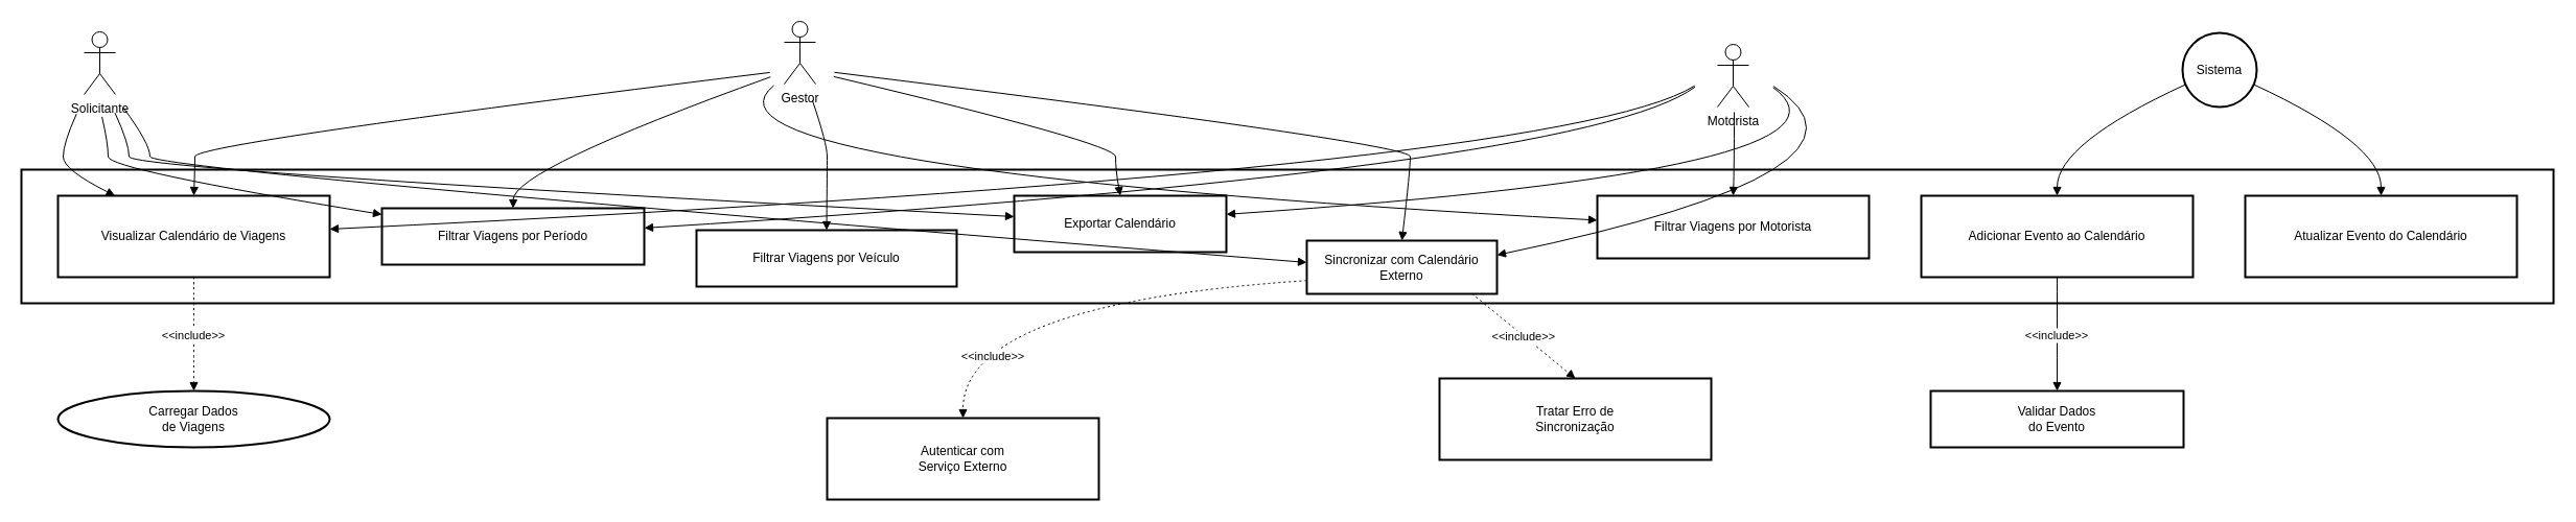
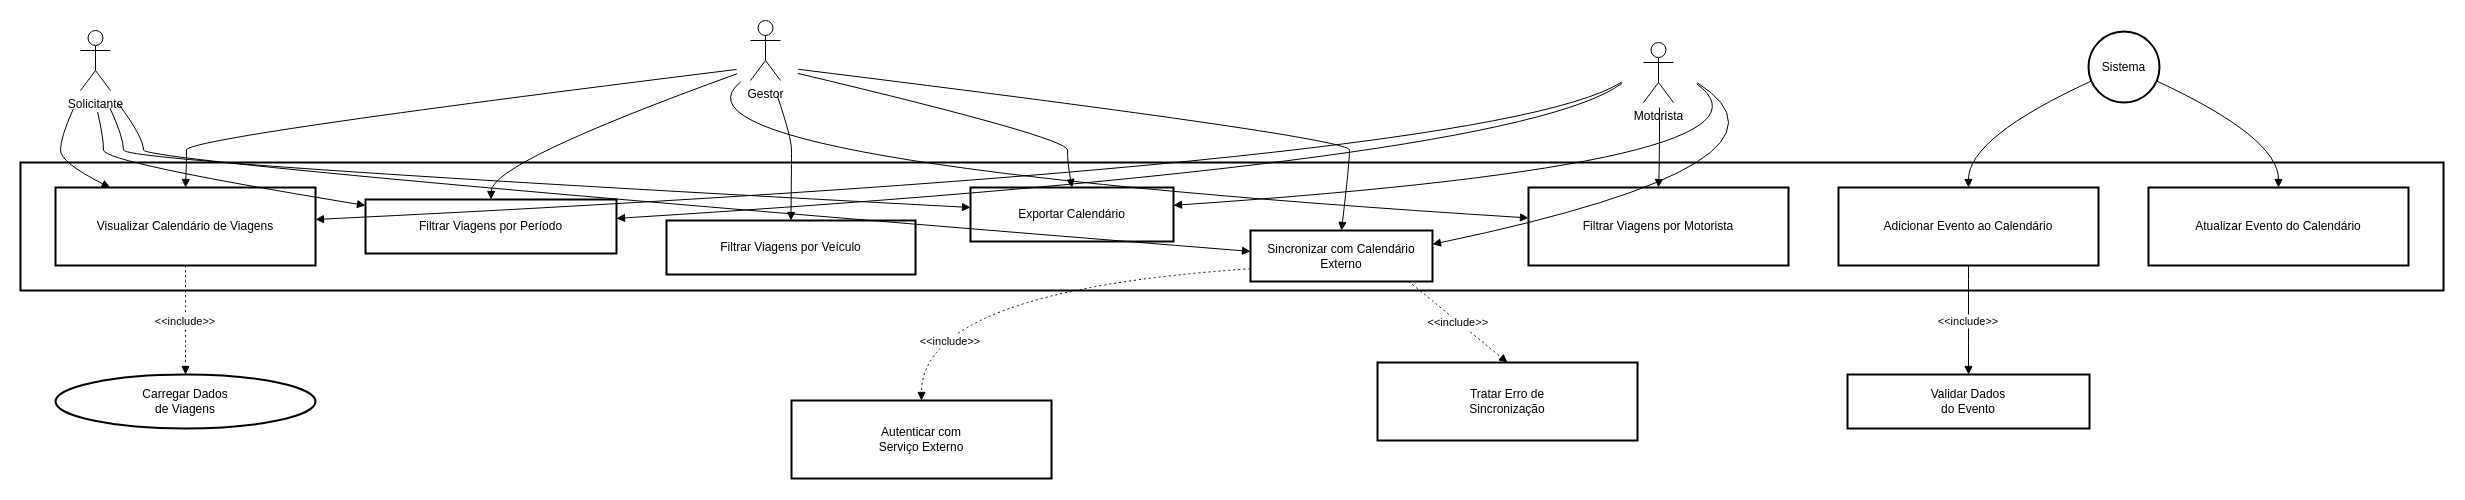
  <mxCell id="0" />
  <mxCell id="1" parent="0" />
  <mxCell id="2" value="&#10;" style="whiteSpace=wrap;strokeWidth=2;" vertex="1" parent="1"><mxGeometry x="20" y="162" width="2423" height="128" as="geometry" /></mxCell>
  <mxCell id="3" value="Sistema" style="ellipse;aspect=fixed;strokeWidth=2;whiteSpace=wrap;" vertex="1" parent="1"><mxGeometry x="2088" y="31" width="71" height="71" as="geometry" /></mxCell>
  <mxCell id="4" value="Visualizar Calendário de Viagens" style="whiteSpace=wrap;strokeWidth=2;" vertex="1" parent="1"><mxGeometry x="55" y="187" width="260" height="78" as="geometry" /></mxCell>
  <mxCell id="5" value="Filtrar Viagens por Período" style="whiteSpace=wrap;strokeWidth=2;" vertex="1" parent="1"><mxGeometry x="365" y="199" width="251" height="54" as="geometry" /></mxCell>
- <mxCell id="6" value="Filtrar Viagens por Motorista" style="whiteSpace=wrap;strokeWidth=2;" vertex="1" parent="1"><mxGeometry x="1528" y="187" width="260" height="60" as="geometry" /></mxCell>
+ <mxCell id="6" value="Filtrar Viagens por Motorista" style="whiteSpace=wrap;strokeWidth=2;" vertex="1" parent="1"><mxGeometry x="1528" y="187" width="260" height="78" as="geometry" /></mxCell>
  <mxCell id="7" value="Filtrar Viagens por Veículo" style="whiteSpace=wrap;strokeWidth=2;" vertex="1" parent="1"><mxGeometry x="666" y="220" width="249" height="54" as="geometry" /></mxCell>
  <mxCell id="8" value="Adicionar Evento ao Calendário" style="whiteSpace=wrap;strokeWidth=2;" vertex="1" parent="1"><mxGeometry x="1838" y="187" width="260" height="78" as="geometry" /></mxCell>
  <mxCell id="9" value="Atualizar Evento do Calendário" style="whiteSpace=wrap;strokeWidth=2;" vertex="1" parent="1"><mxGeometry x="2148" y="187" width="260" height="78" as="geometry" /></mxCell>
  <mxCell id="10" value="Sincronizar com Calendário Externo" style="whiteSpace=wrap;strokeWidth=2;" vertex="1" parent="1"><mxGeometry x="1250" y="230" width="182" height="51" as="geometry" /></mxCell>
  <mxCell id="11" value="Exportar Calendário" style="whiteSpace=wrap;strokeWidth=2;" vertex="1" parent="1"><mxGeometry x="970" y="187" width="203" height="54" as="geometry" /></mxCell>
  <mxCell id="12" value="Carregar Dados&#10;de Viagens" style="ellipse;whiteSpace=wrap;strokeWidth=2;" vertex="1" parent="1"><mxGeometry x="55" y="374" width="260" height="54" as="geometry" /></mxCell>
  <mxCell id="13" value="Validar Dados&#10;do Evento" style="whiteSpace=wrap;strokeWidth=2;" vertex="1" parent="1"><mxGeometry x="1847" y="374" width="242" height="54" as="geometry" /></mxCell>
  <mxCell id="14" value="Autenticar com&#10;Serviço Externo" style="whiteSpace=wrap;strokeWidth=2;" vertex="1" parent="1"><mxGeometry x="791" y="400" width="260" height="78" as="geometry" /></mxCell>
  <mxCell id="15" value="Tratar Erro de&#10;Sincronização" style="whiteSpace=wrap;strokeWidth=2;" vertex="1" parent="1"><mxGeometry x="1377" y="362" width="260" height="78" as="geometry" /></mxCell>
  <mxCell id="16" value="" style="curved=1;startArrow=none;endArrow=block;exitX=0.29;exitY=1;entryX=0.21;entryY=0;rounded=0;" edge="1" parent="1" target="4"><mxGeometry relative="1" as="geometry"><Array as="points"><mxPoint x="60" y="137" /><mxPoint x="60" y="162" /></Array><mxPoint x="72.687" y="108.617" as="sourcePoint" /></mxGeometry></mxCell>
  <mxCell id="17" value="" style="curved=1;startArrow=none;endArrow=block;exitX=0.59;exitY=1;entryX=0;entryY=0.11;rounded=0;" edge="1" parent="1" target="5"><mxGeometry relative="1" as="geometry"><Array as="points"><mxPoint x="103" y="137" /><mxPoint x="103" y="162" /></Array><mxPoint x="97.101" y="111.449" as="sourcePoint" /></mxGeometry></mxCell>
  <mxCell id="18" value="" style="curved=1;startArrow=none;endArrow=block;exitX=0.74;exitY=1;entryX=0;entryY=0.37;rounded=0;" edge="1" parent="1" target="11"><mxGeometry relative="1" as="geometry"><Array as="points"><mxPoint x="123" y="137" /><mxPoint x="123" y="162" /></Array><mxPoint x="109.524" y="107.651" as="sourcePoint" /></mxGeometry></mxCell>
  <mxCell id="19" value="" style="curved=1;startArrow=none;endArrow=block;exitX=0;exitY=0.56;entryX=0.5;entryY=0;rounded=0;" edge="1" parent="1" target="4"><mxGeometry relative="1" as="geometry"><Array as="points"><mxPoint x="186" y="137" /><mxPoint x="186" y="162" /></Array><mxPoint x="736.14" y="68.939" as="sourcePoint" /></mxGeometry></mxCell>
  <mxCell id="20" value="" style="curved=1;startArrow=none;endArrow=block;exitX=0;exitY=0.63;entryX=0.5;entryY=-0.01;rounded=0;" edge="1" parent="1" target="5"><mxGeometry relative="1" as="geometry"><Array as="points"><mxPoint x="491" y="162" /></Array><mxPoint x="736.843" y="73.18" as="sourcePoint" /></mxGeometry></mxCell>
  <mxCell id="21" value="" style="curved=1;startArrow=none;endArrow=block;exitX=0;exitY=0.78;entryX=0;entryY=0.39;rounded=0;" edge="1" parent="1" target="6"><mxGeometry relative="1" as="geometry"><Array as="points"><mxPoint x="641" y="162" /></Array><mxPoint x="740.084" y="81.38" as="sourcePoint" /></mxGeometry></mxCell>
  <mxCell id="22" value="" style="curved=1;startArrow=none;endArrow=block;exitX=0.67;exitY=1;entryX=0.5;entryY=-0.01;rounded=0;" edge="1" parent="1" target="7"><mxGeometry relative="1" as="geometry"><Array as="points"><mxPoint x="791" y="137" /><mxPoint x="791" y="162" /></Array><mxPoint x="776.803" y="95.409" as="sourcePoint" /></mxGeometry></mxCell>
  <mxCell id="23" value="" style="curved=1;startArrow=none;endArrow=block;exitX=1.01;exitY=0.62;entryX=0.5;entryY=-0.01;rounded=0;" edge="1" parent="1" target="11"><mxGeometry relative="1" as="geometry"><Array as="points"><mxPoint x="1067" y="137" /><mxPoint x="1067" y="162" /></Array><mxPoint x="797.229" y="72.87" as="sourcePoint" /></mxGeometry></mxCell>
  <mxCell id="24" value="" style="curved=1;startArrow=none;endArrow=block;exitX=-0.01;exitY=0.71;entryX=1;entryY=0.41;rounded=0;" edge="1" parent="1" target="4"><mxGeometry relative="1" as="geometry"><Array as="points"><mxPoint x="1494" y="162" /></Array><mxPoint x="1621.115" y="81.676" as="sourcePoint" /></mxGeometry></mxCell>
  <mxCell id="25" value="" style="curved=1;startArrow=none;endArrow=block;exitX=-0.01;exitY=0.74;entryX=1;entryY=0.35;rounded=0;" edge="1" parent="1" target="5"><mxGeometry relative="1" as="geometry"><Array as="points"><mxPoint x="1514" y="162" /></Array><mxPoint x="1621.587" y="82.771" as="sourcePoint" /></mxGeometry></mxCell>
  <mxCell id="26" value="" style="curved=1;startArrow=none;endArrow=block;exitX=0.49;exitY=1;entryX=0.5;entryY=0;rounded=0;" edge="1" parent="1" target="6"><mxGeometry relative="1" as="geometry"><Array as="points"><mxPoint x="1659" y="162" /></Array><mxPoint x="1659" y="107" as="sourcePoint" /></mxGeometry></mxCell>
  <mxCell id="27" value="" style="curved=1;startArrow=none;endArrow=block;exitX=0.99;exitY=0.74;entryX=1;entryY=0.33;rounded=0;" edge="1" parent="1" target="11"><mxGeometry relative="1" as="geometry"><Array as="points"><mxPoint x="1803" y="162" /></Array><mxPoint x="1696.187" y="83.266" as="sourcePoint" /></mxGeometry></mxCell>
  <mxCell id="28" value="" style="curved=1;startArrow=none;endArrow=block;exitX=0;exitY=0.72;entryX=0.5;entryY=0;rounded=0;" edge="1" parent="1" source="3" target="8"><mxGeometry relative="1" as="geometry"><Array as="points"><mxPoint x="1968" y="137" /></Array></mxGeometry></mxCell>
  <mxCell id="29" value="" style="curved=1;startArrow=none;endArrow=block;exitX=1;exitY=0.72;entryX=0.5;entryY=0;rounded=0;" edge="1" parent="1" source="3" target="9"><mxGeometry relative="1" as="geometry"><Array as="points"><mxPoint x="2278" y="137" /></Array></mxGeometry></mxCell>
  <mxCell id="30" value="" style="curved=1;startArrow=none;endArrow=block;exitX=0.88;exitY=1;entryX=0;entryY=0.41;rounded=0;" edge="1" parent="1" target="10"><mxGeometry relative="1" as="geometry"><Array as="points"><mxPoint x="143" y="137" /><mxPoint x="143" y="162" /></Array><mxPoint x="117.6" y="102.8" as="sourcePoint" /></mxGeometry></mxCell>
  <mxCell id="31" value="" style="curved=1;startArrow=none;endArrow=block;exitX=1.01;exitY=0.56;entryX=0.5;entryY=0;rounded=0;" edge="1" parent="1" target="10"><mxGeometry relative="1" as="geometry"><Array as="points"><mxPoint x="1349" y="137" /><mxPoint x="1349" y="162" /></Array><mxPoint x="797.873" y="68.807" as="sourcePoint" /></mxGeometry></mxCell>
  <mxCell id="32" value="" style="curved=1;startArrow=none;endArrow=block;exitX=0.99;exitY=0.71;entryX=1;entryY=0.27;rounded=0;" edge="1" parent="1" target="10"><mxGeometry relative="1" as="geometry"><Array as="points"><mxPoint x="1823" y="162" /></Array><mxPoint x="1696.685" y="82.151" as="sourcePoint" /></mxGeometry></mxCell>
  <mxCell id="33" value="&lt;&lt;include&gt;&gt;" style="curved=1;dashed=1;dashPattern=2 3;startArrow=none;endArrow=block;exitX=0.5;exitY=1;entryX=0.5;entryY=0;rounded=0;" edge="1" parent="1" source="4" target="12"><mxGeometry relative="1" as="geometry"><Array as="points" /></mxGeometry></mxCell>
  <mxCell id="34" value="&lt;&lt;include&gt;&gt;" style="curved=1;dashed=0;dashPattern=2 3;startArrow=none;endArrow=block;exitX=0.5;exitY=1;entryX=0.5;entryY=0;rounded=0;" edge="1" parent="1" source="8" target="13"><mxGeometry relative="1" as="geometry"><Array as="points" /></mxGeometry></mxCell>
  <mxCell id="35" value="&lt;&lt;include&gt;&gt;" style="curved=1;dashed=1;dashPattern=2 3;startArrow=none;endArrow=block;exitX=0;exitY=0.75;entryX=0.5;entryY=0;rounded=0;" edge="1" parent="1" source="10" target="14"><mxGeometry x="0.727" y="29" relative="1" as="geometry"><Array as="points"><mxPoint x="921" y="290" /></Array><mxPoint as="offset" /></mxGeometry></mxCell>
  <mxCell id="36" value="&lt;&lt;include&gt;&gt;" style="curved=1;dashed=1;dashPattern=2 3;startArrow=none;endArrow=block;exitX=0.87;exitY=1;entryX=0.5;entryY=0;rounded=0;" edge="1" parent="1" source="10" target="15"><mxGeometry relative="1" as="geometry"><Array as="points" /></mxGeometry></mxCell>
  <mxCell id="37" value="&lt;span style=&quot;text-wrap-mode: wrap;&quot;&gt;Gestor&lt;/span&gt;" style="shape=umlActor;verticalLabelPosition=bottom;verticalAlign=top;html=1;outlineConnect=0;" vertex="1" parent="1"><mxGeometry x="750" y="20" width="30" height="60" as="geometry" /></mxCell>
  <mxCell id="38" value="&lt;span style=&quot;text-wrap-mode: wrap;&quot;&gt;Motorista&lt;/span&gt;" style="shape=umlActor;verticalLabelPosition=bottom;verticalAlign=top;html=1;outlineConnect=0;" vertex="1" parent="1"><mxGeometry x="1643" y="42" width="30" height="60" as="geometry" /></mxCell>
  <mxCell id="39" value="&lt;span style=&quot;text-wrap-mode: wrap;&quot;&gt;Solicitante&lt;/span&gt;" style="shape=umlActor;verticalLabelPosition=bottom;verticalAlign=top;html=1;outlineConnect=0;" vertex="1" parent="1"><mxGeometry x="80" y="30" width="30" height="60" as="geometry" /></mxCell>
